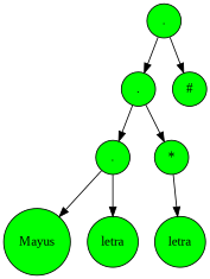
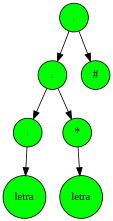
  digraph {
    fontname="Liberation Serif"
    node [fillcolor=green shape=circle style=filled fontname="Liberation Serif"]
    edge [fontname="Liberation Serif"]
    n1 [label="."]
    n2 [label="."]
    n3 [label="#"]
    n4 [label="."]
    n5 [label="*"]
-   n6 [label=Mayus]
    n7 [label=letra]
    n8 [label=letra]
    n1 -> n2
    n1 -> n3
    n2 -> n4
    n2 -> n5
-   n4 -> n6
    n4 -> n7
    n5 -> n8
  }
